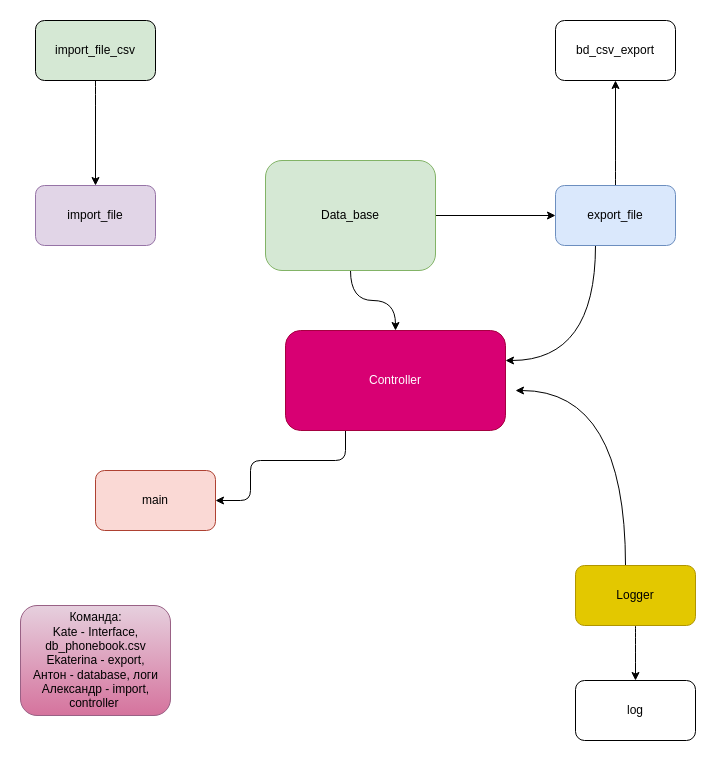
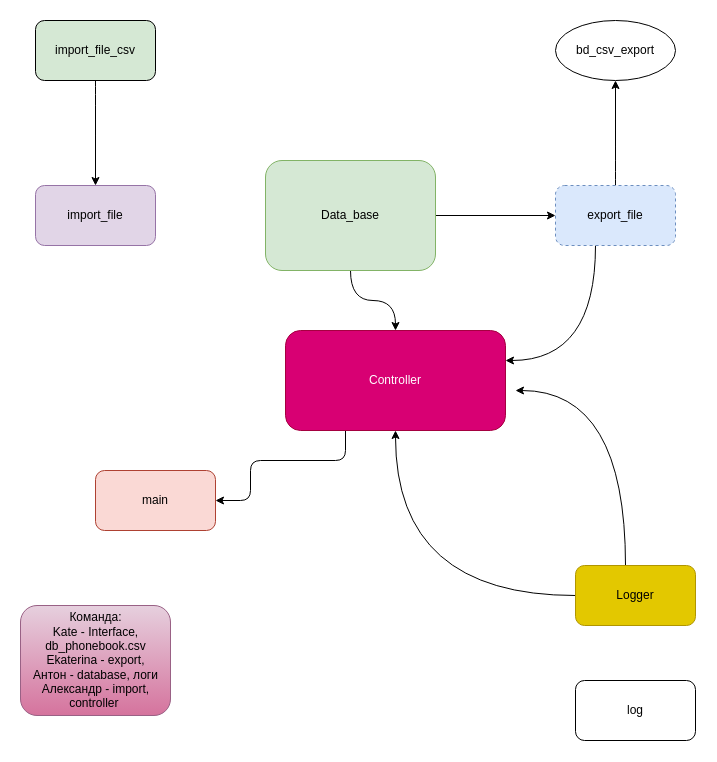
  <mxCell id="0" />
  <mxCell id="1" parent="0" />
  <mxCell id="2" style="edgeStyle=orthogonalEdgeStyle;rounded=1;orthogonalLoop=1;jettySize=auto;html=1;curved=1;" parent="1" source="4" target="13" edge="1"><mxGeometry relative="1" as="geometry" /></mxCell>
  <mxCell id="3" style="edgeStyle=orthogonalEdgeStyle;rounded=0;orthogonalLoop=1;jettySize=auto;html=1;" edge="1" parent="1" source="4" target="10"><mxGeometry relative="1" as="geometry" /></mxCell>
  <mxCell id="4" value="Data_base" style="rounded=1;whiteSpace=wrap;html=1;fillColor=#d5e8d4;strokeColor=#82b366;" parent="1" vertex="1"><mxGeometry x="265" y="160" width="170" height="110" as="geometry" /></mxCell>
  <mxCell id="5" value="import_file" style="rounded=1;whiteSpace=wrap;html=1;fillColor=#e1d5e7;strokeColor=#9673a6;" parent="1" vertex="1"><mxGeometry x="35" y="185" width="120" height="60" as="geometry" /></mxCell>
  <mxCell id="6" style="edgeStyle=orthogonalEdgeStyle;rounded=1;orthogonalLoop=1;jettySize=auto;html=1;entryX=0.5;entryY=0;entryDx=0;entryDy=0;curved=1;" parent="1" source="7" target="5" edge="1"><mxGeometry relative="1" as="geometry" /></mxCell>
  <mxCell id="7" value="import_file_csv" style="rounded=1;whiteSpace=wrap;html=1;fillColor=#d5e8d4;" parent="1" vertex="1"><mxGeometry x="35" y="20" width="120" height="60" as="geometry" /></mxCell>
  <mxCell id="8" value="" style="edgeStyle=orthogonalEdgeStyle;rounded=1;orthogonalLoop=1;jettySize=auto;html=1;curved=1;" parent="1" source="10" target="11" edge="1"><mxGeometry relative="1" as="geometry" /></mxCell>
  <mxCell id="9" style="edgeStyle=orthogonalEdgeStyle;rounded=1;orthogonalLoop=1;jettySize=auto;html=1;curved=1;" parent="1" source="10" target="13" edge="1"><mxGeometry relative="1" as="geometry"><mxPoint x="515" y="360" as="targetPoint" /><Array as="points"><mxPoint x="595" y="360" /></Array></mxGeometry></mxCell>
- <mxCell id="10" value="export_file" style="rounded=1;whiteSpace=wrap;html=1;fillColor=#dae8fc;strokeColor=#6c8ebf;" parent="1" vertex="1"><mxGeometry x="555" y="185" width="120" height="60" as="geometry" /></mxCell>
- <mxCell id="11" value="bd_csv_export" style="rounded=1;whiteSpace=wrap;html=1;" parent="1" vertex="1"><mxGeometry x="555" y="20" width="120" height="60" as="geometry" /></mxCell>
+ <mxCell id="10" value="export_file" style="rounded=1;whiteSpace=wrap;html=1;fillColor=#dae8fc;strokeColor=#6c8ebf;dashed=1;" parent="1" vertex="1"><mxGeometry x="555" y="185" width="120" height="60" as="geometry" /></mxCell>
+ <mxCell id="11" value="bd_csv_export" style="ellipse;whiteSpace=wrap;html=1;" parent="1" vertex="1"><mxGeometry x="555" y="20" width="120" height="60" as="geometry" /></mxCell>
  <mxCell id="12" style="edgeStyle=orthogonalEdgeStyle;rounded=1;orthogonalLoop=1;jettySize=auto;html=1;entryX=1;entryY=0.5;entryDx=0;entryDy=0;" edge="1" parent="1" source="13" target="18"><mxGeometry relative="1" as="geometry"><Array as="points"><mxPoint x="345" y="460" /><mxPoint x="250" y="460" /><mxPoint x="250" y="500" /></Array></mxGeometry></mxCell>
  <mxCell id="13" value="Controller" style="rounded=1;whiteSpace=wrap;html=1;fillColor=#d80073;strokeColor=#A50040;fontColor=#ffffff;" parent="1" vertex="1"><mxGeometry x="285" y="330" width="220" height="100" as="geometry" /></mxCell>
  <mxCell id="14" style="edgeStyle=orthogonalEdgeStyle;rounded=1;orthogonalLoop=1;jettySize=auto;html=1;curved=1;" parent="1" source="16" edge="1"><mxGeometry relative="1" as="geometry"><mxPoint x="515" y="390" as="targetPoint" /><Array as="points"><mxPoint x="625" y="390" /></Array></mxGeometry></mxCell>
- <mxCell id="15" style="edgeStyle=orthogonalEdgeStyle;rounded=1;orthogonalLoop=1;jettySize=auto;html=1;curved=1;" parent="1" source="16" target="17" edge="1"><mxGeometry relative="1" as="geometry" /></mxCell>
+ <mxCell id="15" style="edgeStyle=orthogonalEdgeStyle;rounded=1;orthogonalLoop=1;jettySize=auto;html=1;curved=1;" parent="1" source="16" target="13" edge="1"><mxGeometry relative="1" as="geometry" /></mxCell>
  <mxCell id="16" value="Logger" style="rounded=1;whiteSpace=wrap;html=1;fillColor=#e3c800;fontColor=#000000;strokeColor=#B09500;" parent="1" vertex="1"><mxGeometry x="575" y="565" width="120" height="60" as="geometry" /></mxCell>
  <mxCell id="17" value="log" style="rounded=1;whiteSpace=wrap;html=1;" parent="1" vertex="1"><mxGeometry x="575" y="680" width="120" height="60" as="geometry" /></mxCell>
  <mxCell id="18" value="main" style="rounded=1;whiteSpace=wrap;html=1;fillColor=#fad9d5;strokeColor=#ae4132;" parent="1" vertex="1"><mxGeometry x="95" y="470" width="120" height="60" as="geometry" /></mxCell>
  <mxCell id="19" value="Команда:&lt;br&gt;Kate - Interface,&lt;br&gt;db_phonebook.csv&lt;br&gt;Ekaterina - export,&lt;br&gt;Антон - database, логи&lt;br&gt;Александр - import, &lt;br&gt;controller&amp;nbsp;" style="text;html=1;align=center;verticalAlign=middle;resizable=0;points=[];autosize=1;strokeColor=#996185;fillColor=#e6d0de;gradientColor=#d5739d;rounded=1;rotation=0;" parent="1" vertex="1"><mxGeometry x="20" y="605" width="150" height="110" as="geometry" /></mxCell>
